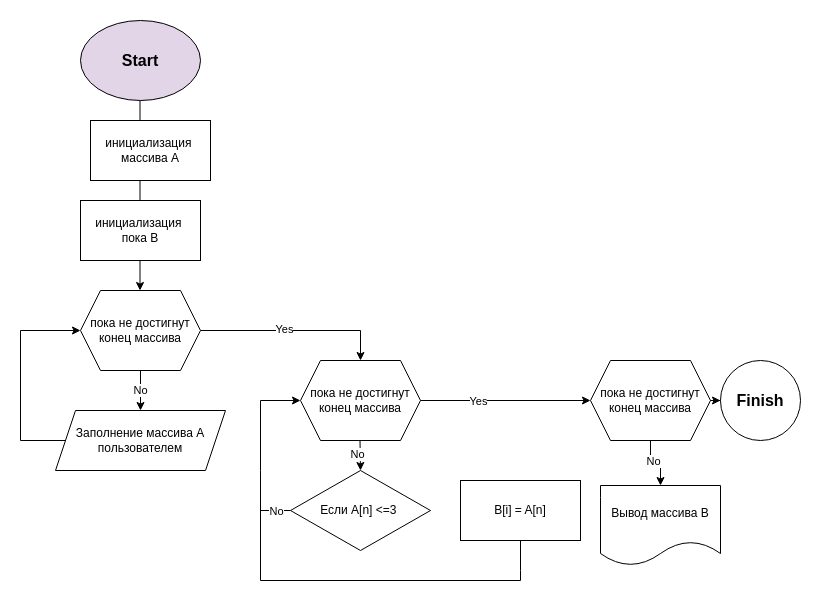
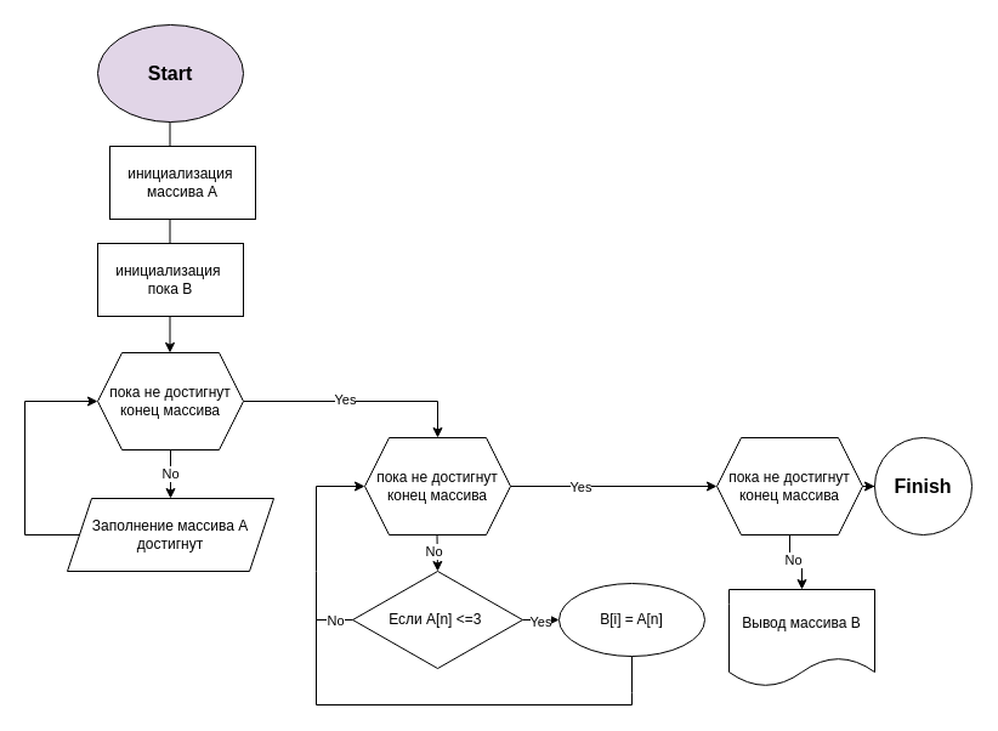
  <mxCell id="0" />
  <mxCell id="1" parent="0" />
  <mxCell id="2" value="&lt;font style=&quot;font-size: 16px;&quot;&gt;&lt;b&gt;Start&lt;/b&gt;&lt;/font&gt;" style="ellipse;whiteSpace=wrap;html=1;fillColor=#e1d5e7;" vertex="1" parent="1"><mxGeometry x="80" width="120" height="80" as="geometry" y="20" /></mxCell>
  <mxCell id="3" value="" style="edgeStyle=orthogonalEdgeStyle;rounded=0;orthogonalLoop=1;jettySize=auto;html=1;exitX=0.5;exitY=1;exitDx=0;exitDy=0;" edge="1" parent="1"><mxGeometry relative="1" as="geometry"><mxPoint x="139.5" y="100" as="sourcePoint" /><mxPoint x="139.5" y="290" as="targetPoint" /></mxGeometry></mxCell>
  <mxCell id="4" value="инициализация&amp;nbsp;&lt;br&gt;массива А" style="rounded=0;whiteSpace=wrap;html=1;" vertex="1" parent="1"><mxGeometry x="90" y="120" width="120" height="60" as="geometry" /></mxCell>
  <mxCell id="5" value="инициализация&amp;nbsp;&lt;br&gt;пока В" style="rounded=0;whiteSpace=wrap;html=1;" vertex="1" parent="1"><mxGeometry x="80" y="200" width="120" height="60" as="geometry" /></mxCell>
  <mxCell id="6" value="No" style="edgeStyle=orthogonalEdgeStyle;rounded=0;orthogonalLoop=1;jettySize=auto;html=1;" edge="1" parent="1" source="9" target="11"><mxGeometry relative="1" as="geometry" /></mxCell>
  <mxCell id="7" value="" style="edgeStyle=orthogonalEdgeStyle;rounded=0;orthogonalLoop=1;jettySize=auto;html=1;entryX=0.5;entryY=0;entryDx=0;entryDy=0;entryPerimeter=0;" edge="1" parent="1" source="9" target="14"><mxGeometry relative="1" as="geometry"><mxPoint x="360" y="350" as="targetPoint" /><Array as="points"><mxPoint x="360" y="330" /></Array></mxGeometry></mxCell>
  <mxCell id="8" value="Yes" style="edgeLabel;html=1;align=center;verticalAlign=middle;resizable=0;points=[];" vertex="1" connectable="0" parent="7"><mxGeometry x="-0.125" y="2" relative="1" as="geometry"><mxPoint as="offset" /></mxGeometry></mxCell>
  <mxCell id="9" value="пока не достигнут&lt;br&gt;конец массива" style="shape=hexagon;perimeter=hexagonPerimeter2;whiteSpace=wrap;html=1;fixedSize=1;" vertex="1" parent="1"><mxGeometry x="80" y="290" width="120" height="80" as="geometry" /></mxCell>
  <mxCell id="10" style="edgeStyle=orthogonalEdgeStyle;rounded=0;orthogonalLoop=1;jettySize=auto;html=1;exitX=0;exitY=0.5;exitDx=0;exitDy=0;entryX=0;entryY=0.5;entryDx=0;entryDy=0;" edge="1" parent="1" source="11" target="9"><mxGeometry relative="1" as="geometry"><mxPoint x="55" y="440" as="sourcePoint" /><mxPoint x="-120" y="260" as="targetPoint" /><Array as="points"><mxPoint x="20" y="440" /><mxPoint x="20" y="330" /></Array></mxGeometry></mxCell>
- <mxCell id="11" value="Заполнение массива А пользователем" style="shape=parallelogram;perimeter=parallelogramPerimeter;whiteSpace=wrap;html=1;fixedSize=1;" vertex="1" parent="1"><mxGeometry x="55" y="410" width="170" height="60" as="geometry" /></mxCell>
+ <mxCell id="11" value="Заполнение массива А достигнут" style="shape=parallelogram;perimeter=parallelogramPerimeter;whiteSpace=wrap;html=1;fixedSize=1;" vertex="1" parent="1"><mxGeometry x="55" y="410" width="170" height="60" as="geometry" /></mxCell>
  <mxCell id="12" value="" style="edgeStyle=orthogonalEdgeStyle;rounded=0;orthogonalLoop=1;jettySize=auto;html=1;" edge="1" parent="1" source="14" target="27"><mxGeometry relative="1" as="geometry" /></mxCell>
  <mxCell id="13" value="Yes" style="edgeLabel;html=1;align=center;verticalAlign=middle;resizable=0;points=[];" vertex="1" connectable="0" parent="12"><mxGeometry x="-0.325" relative="1" as="geometry"><mxPoint as="offset" /></mxGeometry></mxCell>
  <mxCell id="14" value="пока не достигнут&lt;br style=&quot;border-color: var(--border-color);&quot;&gt;конец массива" style="shape=hexagon;perimeter=hexagonPerimeter2;whiteSpace=wrap;html=1;fixedSize=1;" vertex="1" parent="1"><mxGeometry x="300" y="360" width="120" height="80" as="geometry" /></mxCell>
  <mxCell id="15" value="" style="edgeStyle=orthogonalEdgeStyle;rounded=0;orthogonalLoop=1;jettySize=auto;html=1;exitX=0.5;exitY=1;exitDx=0;exitDy=0;" edge="1" parent="1"><mxGeometry relative="1" as="geometry"><mxPoint x="359.5" y="440" as="sourcePoint" /><mxPoint x="360" y="470" as="targetPoint" /></mxGeometry></mxCell>
  <mxCell id="16" value="No" style="edgeLabel;html=1;align=center;verticalAlign=middle;resizable=0;points=[];" vertex="1" connectable="0" parent="15"><mxGeometry x="-0.136" y="-3" relative="1" as="geometry"><mxPoint as="offset" /></mxGeometry></mxCell>
+ <mxCell id="17" value="" style="edgeStyle=orthogonalEdgeStyle;rounded=0;orthogonalLoop=1;jettySize=auto;html=1;" edge="1" parent="1" source="19" target="20"><mxGeometry relative="1" as="geometry" /></mxCell>
+ <mxCell id="18" value="Yes" style="edgeLabel;html=1;align=center;verticalAlign=middle;resizable=0;points=[];" vertex="1" connectable="0" parent="17"><mxGeometry x="0.36" y="-1" relative="1" as="geometry"><mxPoint as="offset" /></mxGeometry></mxCell>
  <mxCell id="19" value="Если А[n] &amp;lt;=3&amp;nbsp;" style="rhombus;whiteSpace=wrap;html=1;" vertex="1" parent="1"><mxGeometry x="290" y="470" width="140" height="80" as="geometry" /></mxCell>
- <mxCell id="20" value="B[i] = A[n]" style="whiteSpace=wrap;html=1;" vertex="1" parent="1"><mxGeometry x="460" y="480" width="120" height="60" as="geometry" /></mxCell>
+ <mxCell id="20" value="B[i] = A[n]" style="ellipse;whiteSpace=wrap;html=1;" vertex="1" parent="1"><mxGeometry x="460" y="480" width="120" height="60" as="geometry" /></mxCell>
  <mxCell id="21" value="" style="endArrow=classic;html=1;rounded=0;exitX=0.5;exitY=1;exitDx=0;exitDy=0;entryX=0;entryY=0.5;entryDx=0;entryDy=0;" edge="1" parent="1" source="20" target="14"><mxGeometry width="50" height="50" relative="1" as="geometry"><mxPoint x="590" y="590" as="sourcePoint" /><mxPoint x="290" y="400" as="targetPoint" /><Array as="points"><mxPoint x="520" y="570" /><mxPoint x="520" y="580" /><mxPoint x="260" y="580" /><mxPoint x="260" y="470" /><mxPoint x="260" y="400" /></Array></mxGeometry></mxCell>
  <mxCell id="22" value="" style="endArrow=none;html=1;rounded=0;entryX=0;entryY=0.5;entryDx=0;entryDy=0;" edge="1" parent="1" target="19"><mxGeometry width="50" height="50" relative="1" as="geometry"><mxPoint x="270" y="510" as="sourcePoint" /><mxPoint x="430" y="350" as="targetPoint" /><Array as="points"><mxPoint x="260" y="510" /><mxPoint x="270" y="510" /></Array></mxGeometry></mxCell>
  <mxCell id="23" value="No" style="edgeLabel;html=1;align=center;verticalAlign=middle;resizable=0;points=[];" vertex="1" connectable="0" parent="22"><mxGeometry x="0.25" relative="1" as="geometry"><mxPoint as="offset" /></mxGeometry></mxCell>
  <mxCell id="24" value="" style="edgeStyle=orthogonalEdgeStyle;rounded=0;orthogonalLoop=1;jettySize=auto;html=1;" edge="1" parent="1" source="27" target="28"><mxGeometry relative="1" as="geometry" /></mxCell>
  <mxCell id="25" value="No" style="edgeLabel;html=1;align=center;verticalAlign=middle;resizable=0;points=[];" vertex="1" connectable="0" parent="24"><mxGeometry x="-0.1" y="2" relative="1" as="geometry"><mxPoint as="offset" /></mxGeometry></mxCell>
  <mxCell id="26" value="" style="edgeStyle=orthogonalEdgeStyle;rounded=0;orthogonalLoop=1;jettySize=auto;html=1;" edge="1" parent="1" source="27" target="29"><mxGeometry relative="1" as="geometry" /></mxCell>
  <mxCell id="27" value="пока не достигнут&lt;br style=&quot;border-color: var(--border-color);&quot;&gt;конец массива" style="shape=hexagon;perimeter=hexagonPerimeter2;whiteSpace=wrap;html=1;fixedSize=1;" vertex="1" parent="1"><mxGeometry x="590" y="360" width="120" height="80" as="geometry" /></mxCell>
  <mxCell id="28" value="Вывод массива В" style="shape=document;whiteSpace=wrap;html=1;boundedLbl=1;" vertex="1" parent="1"><mxGeometry x="600" y="485" width="120" height="80" as="geometry" /></mxCell>
  <mxCell id="29" value="&lt;b style=&quot;border-color: var(--border-color); font-size: 16px;&quot;&gt;Finish&lt;/b&gt;" style="ellipse;whiteSpace=wrap;html=1;" vertex="1" parent="1"><mxGeometry x="720" y="360" width="80" height="80" as="geometry" /></mxCell>
